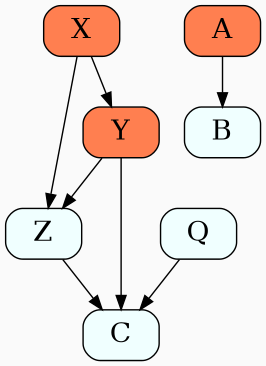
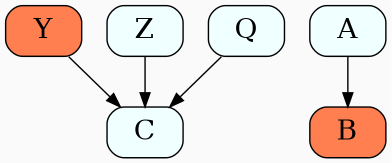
  digraph {
    bgcolor=gray98
    node [fillcolor=azure fontsize=20 shape=box style="filled,rounded"]
-   X [fillcolor=coral]
    Y [fillcolor=coral]
    Z
    C
    Q
-   A [fillcolor=coral]
-   B
-   X -> Y
-   X -> Z
-   Y -> Z
+   A
+   B [fillcolor=coral]
    Y -> C
    Z -> C
    Q -> C
    A -> B
  }
